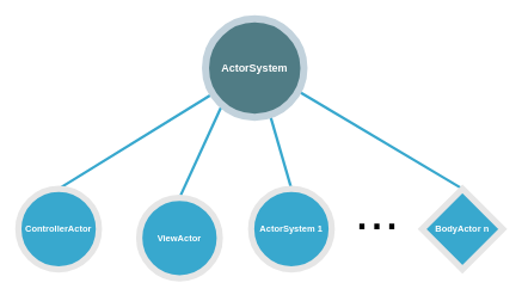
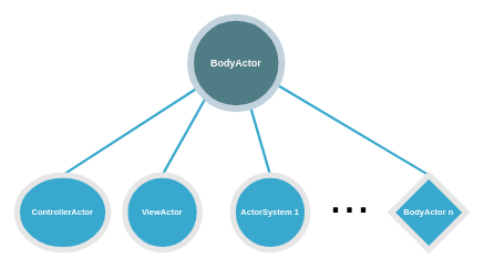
  <mxCell id="0" />
  <mxCell id="1" parent="0" />
  <mxCell id="2" value="" style="endArrow=none;html=1;rounded=0;fontSize=60;fontColor=#FFFFFF;strokeWidth=3;exitX=0.5;exitY=0;exitDx=0;exitDy=0;startSize=6;sourcePerimeterSpacing=0;strokeColor=#38A8CE;entryX=0.662;entryY=1;entryDx=0;entryDy=0;entryPerimeter=0;" edge="1" parent="1" source="9" target="7"><mxGeometry width="50" height="50" relative="1" as="geometry"><mxPoint x="85" y="230" as="sourcePoint" /><mxPoint x="257.173" y="123.849" as="targetPoint" /></mxGeometry></mxCell>
  <mxCell id="3" value="" style="endArrow=none;html=1;rounded=0;fontSize=60;fontColor=#FFFFFF;strokeWidth=3;exitX=0.5;exitY=0;exitDx=0;exitDy=0;startSize=6;sourcePerimeterSpacing=0;strokeColor=#38A8CE;entryX=0.945;entryY=0.738;entryDx=0;entryDy=0;entryPerimeter=0;" edge="1" parent="1" source="10" target="7"><mxGeometry width="50" height="50" relative="1" as="geometry"><mxPoint x="105" y="250" as="sourcePoint" /><mxPoint x="277.173" y="143.849" as="targetPoint" /></mxGeometry></mxCell>
  <mxCell id="4" value="" style="endArrow=none;html=1;rounded=0;fontSize=60;fontColor=#FFFFFF;strokeWidth=3;exitX=0.5;exitY=0;exitDx=0;exitDy=0;startSize=6;sourcePerimeterSpacing=0;strokeColor=#38A8CE;entryX=0.167;entryY=0.88;entryDx=0;entryDy=0;entryPerimeter=0;" edge="1" parent="1" source="8" target="7"><mxGeometry width="50" height="50" relative="1" as="geometry"><mxPoint x="75" y="220" as="sourcePoint" /><mxPoint x="247" y="110" as="targetPoint" /></mxGeometry></mxCell>
  <mxCell id="5" value="" style="endArrow=none;html=1;rounded=0;fontSize=60;fontColor=#FFFFFF;strokeWidth=3;exitX=0.5;exitY=0;exitDx=0;exitDy=0;startSize=6;sourcePerimeterSpacing=0;strokeColor=#38A8CE;" edge="1" parent="1" source="6" target="7"><mxGeometry width="50" height="50" relative="1" as="geometry"><mxPoint x="160" y="200" as="sourcePoint" /><mxPoint x="210" y="150" as="targetPoint" /></mxGeometry></mxCell>
- <mxCell id="6" value="ControllerActor" style="ellipse;whiteSpace=wrap;html=1;aspect=fixed;fillColor=#38a8ce;strokeColor=#E6E6E6;strokeWidth=7;sketch=0;fontSize=10;fontColor=#FFFFFF;fontStyle=1" vertex="1" parent="1"><mxGeometry x="20" y="210" width="90" height="90" as="geometry" /></mxCell>
- <mxCell id="7" value="ActorSystem" style="ellipse;whiteSpace=wrap;html=1;aspect=fixed;fillColor=#507C85;strokeColor=#C2D2DC;strokeWidth=8;sketch=0;shadow=0;perimeterSpacing=0;fontColor=#FFFFFF;fontSize=12;fontStyle=1" vertex="1" parent="1"><mxGeometry x="229" y="20" width="110" height="110" as="geometry" /></mxCell>
- <mxCell id="8" value="ViewActor" style="ellipse;whiteSpace=wrap;html=1;aspect=fixed;fillColor=#38a8ce;strokeColor=#E6E6E6;strokeWidth=7;sketch=0;fontSize=10;fontColor=#FFFFFF;fontStyle=1" vertex="1" parent="1"><mxGeometry x="155" y="220" width="90" height="90" as="geometry" /></mxCell>
+ <mxCell id="6" value="ControllerActor" style="ellipse;whiteSpace=wrap;html=1;aspect=fixed;fillColor=#38a8ce;strokeColor=#E6E6E6;strokeWidth=7;sketch=0;fontSize=10;fontColor=#FFFFFF;fontStyle=1" vertex="1" parent="1"><mxGeometry x="20" y="210" width="110" height="90" as="geometry" /></mxCell>
+ <mxCell id="7" value="BodyActor" style="ellipse;whiteSpace=wrap;html=1;aspect=fixed;fillColor=#507C85;strokeColor=#C2D2DC;strokeWidth=8;sketch=0;shadow=0;perimeterSpacing=0;fontColor=#FFFFFF;fontSize=12;fontStyle=1" vertex="1" parent="1"><mxGeometry x="229" y="20" width="110" height="110" as="geometry" /></mxCell>
+ <mxCell id="8" value="ViewActor" style="ellipse;whiteSpace=wrap;html=1;aspect=fixed;fillColor=#38a8ce;strokeColor=#E6E6E6;strokeWidth=7;sketch=0;fontSize=10;fontColor=#FFFFFF;fontStyle=1" vertex="1" parent="1"><mxGeometry x="150" y="210" width="90" height="90" as="geometry" /></mxCell>
  <mxCell id="9" value="ActorSystem 1" style="ellipse;whiteSpace=wrap;html=1;aspect=fixed;fillColor=#38a8ce;strokeColor=#E6E6E6;strokeWidth=7;sketch=0;fontSize=10;fontColor=#FFFFFF;fontStyle=1" vertex="1" parent="1"><mxGeometry x="280" y="210" width="90" height="90" as="geometry" /></mxCell>
  <mxCell id="10" value="BodyActor n" style="rhombus;whiteSpace=wrap;html=1;aspect=fixed;fillColor=#38a8ce;strokeColor=#E6E6E6;strokeWidth=7;sketch=0;fontSize=10;fontColor=#FFFFFF;fontStyle=1;" vertex="1" parent="1"><mxGeometry x="471" y="210" width="90" height="90" as="geometry" /></mxCell>
  <mxCell id="11" value="&lt;font style=&quot;font-size: 60px;&quot;&gt;...&lt;/font&gt;" style="text;html=1;strokeColor=none;fillColor=none;align=center;verticalAlign=middle;whiteSpace=wrap;rounded=0;shadow=0;sketch=0;fontSize=60;fontColor=#000000;fontStyle=0" vertex="1" parent="1"><mxGeometry x="391" y="220" width="60" height="30" as="geometry" /></mxCell>
